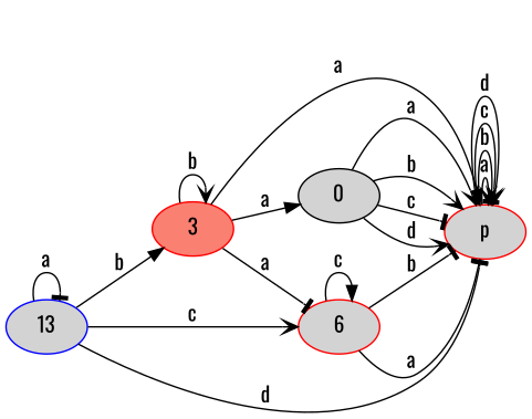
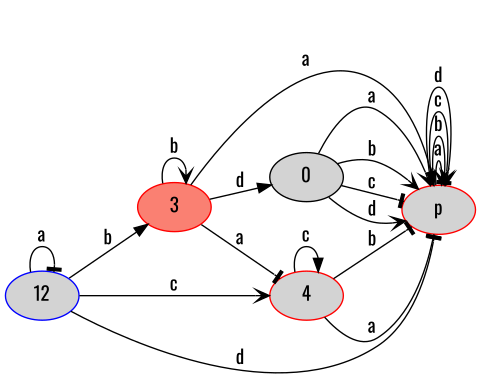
  digraph {
    fontname=Oswald
    rankdir=LR
    node [color=red fillcolor=lightgrey fontname=Oswald style=filled]
    edge [arrowhead=vee fontname=Oswald]
-   12 [color=blue label=13]
+   12 [color=blue]
    3 [fillcolor=salmon]
-   4 [label=6]
+   4
    p
    0 [color=""]
    12 -> 12 [arrowhead=tee label=a]
    12 -> 3 [arrowhead=normal label=b]
    12 -> 4 [label=c]
    12 -> p [arrowhead=tee label=d]
    3 -> 3 [label=b]
    3 -> 4 [arrowhead=tee label=a]
    3 -> p [arrowhead=normal label=a]
-   3 -> 0 [arrowhead=normal label=a]
+   3 -> 0 [arrowhead=normal label=d]
    4 -> 4 [arrowhead=normal label=c]
    4 -> p [arrowhead=tee label=a]
    4 -> p [arrowhead=tee label=b]
    p -> p [label=a]
    p -> p [arrowhead=tee label=b]
    p -> p [label=c]
    p -> p [label=d]
    0 -> p [label=a]
    0 -> p [label=b]
    0 -> p [arrowhead=tee label=c]
    0 -> p [label=d]
  }
